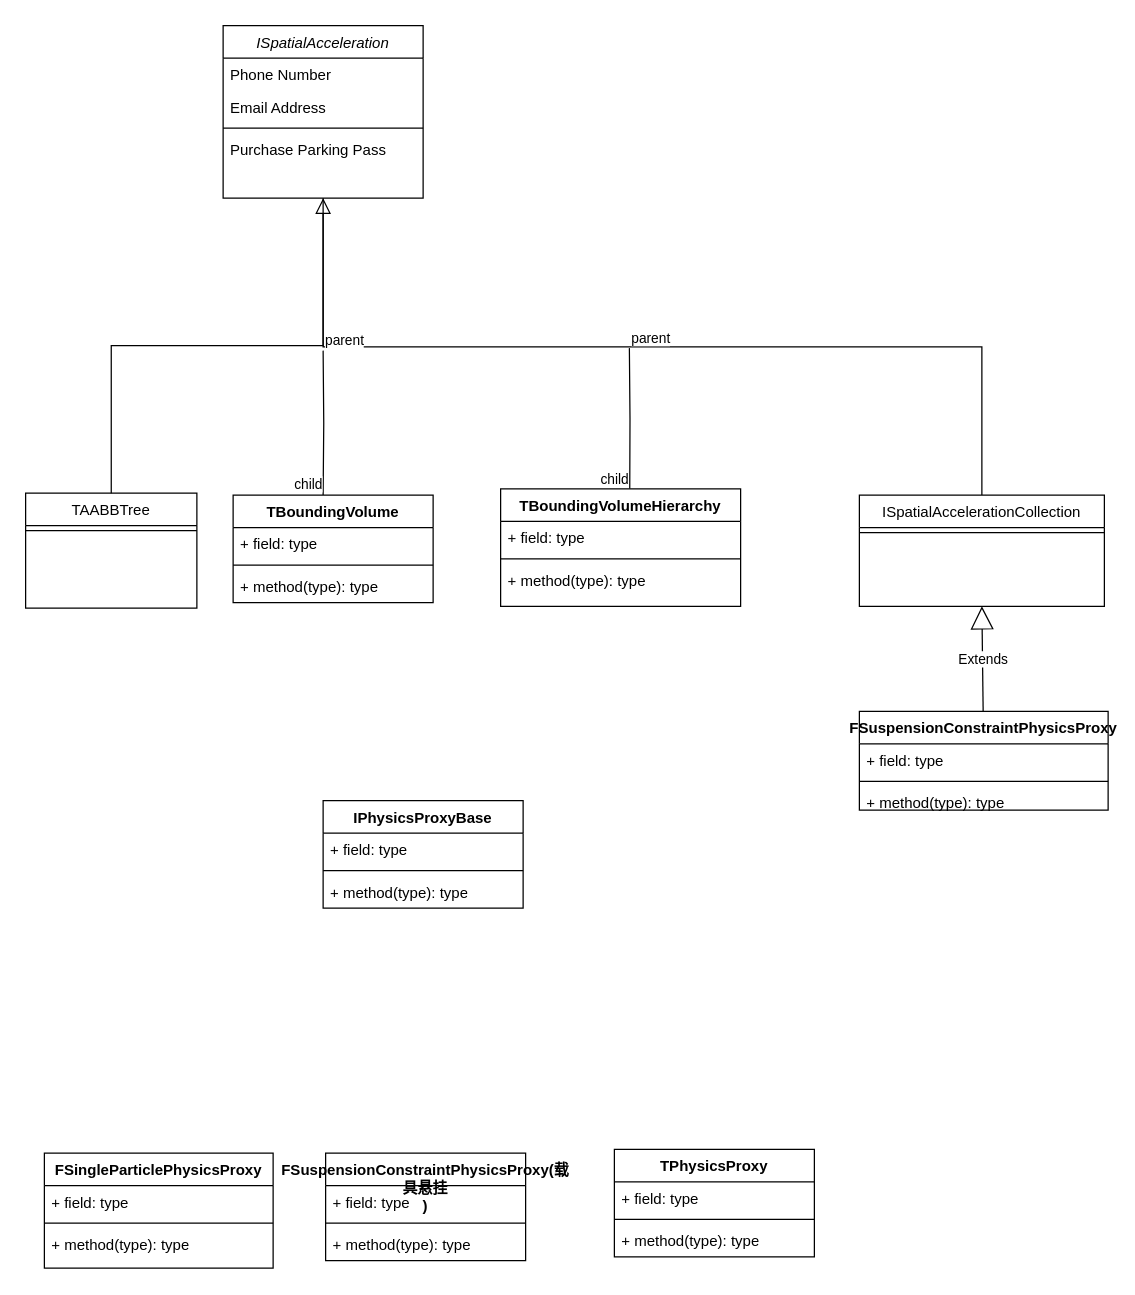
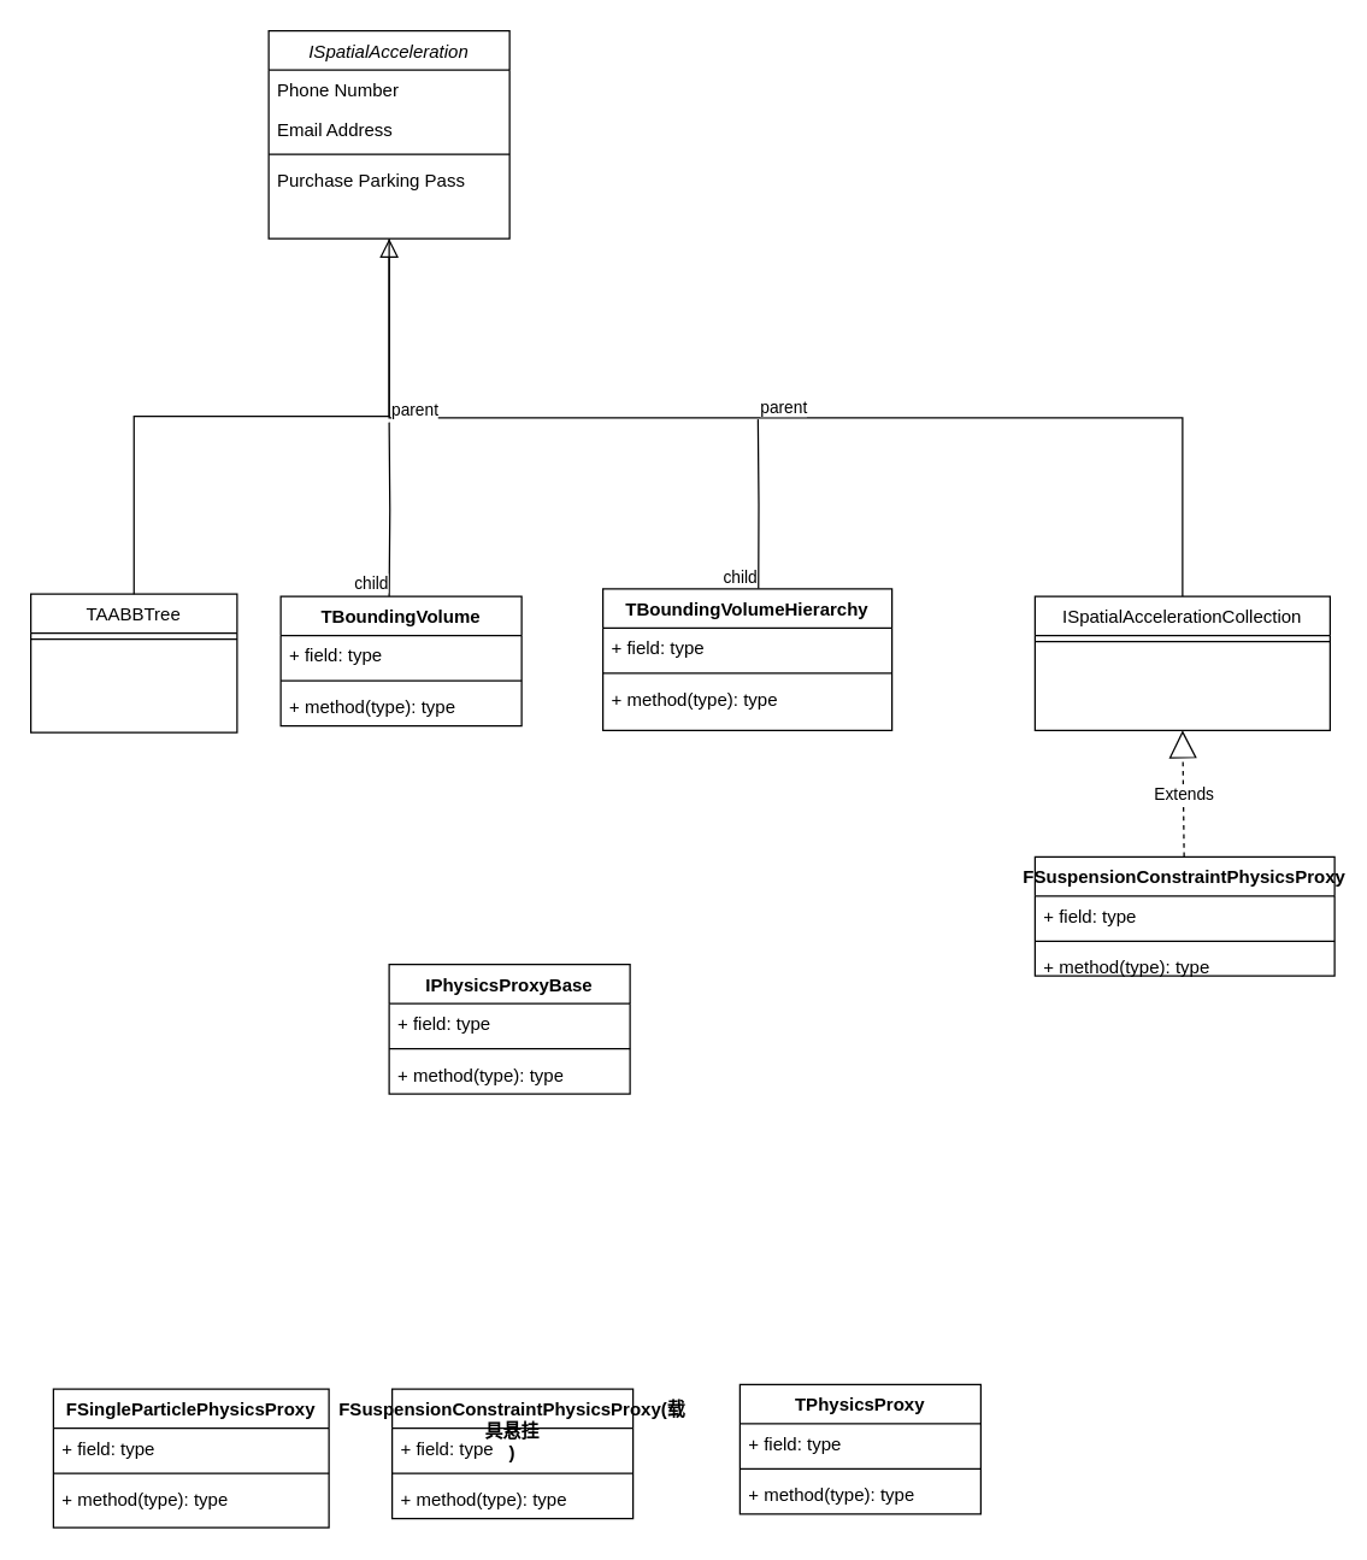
  <mxCell id="0" />
  <mxCell id="1" parent="0" />
  <mxCell id="2" value="ISpatialAcceleration" style="swimlane;fontStyle=2;align=center;verticalAlign=top;childLayout=stackLayout;horizontal=1;startSize=26;horizontalStack=0;resizeParent=1;resizeLast=0;collapsible=1;marginBottom=0;rounded=0;shadow=0;strokeWidth=1;" parent="1" vertex="1"><mxGeometry x="178" y="20" width="160" height="138" as="geometry"><mxRectangle x="230" y="140" width="160" height="26" as="alternateBounds" /></mxGeometry></mxCell>
  <mxCell id="3" value="Phone Number" style="text;align=left;verticalAlign=top;spacingLeft=4;spacingRight=4;overflow=hidden;rotatable=0;points=[[0,0.5],[1,0.5]];portConstraint=eastwest;rounded=0;shadow=0;html=0;" parent="2" vertex="1"><mxGeometry y="26" width="160" height="26" as="geometry" /></mxCell>
  <mxCell id="4" value="Email Address" style="text;align=left;verticalAlign=top;spacingLeft=4;spacingRight=4;overflow=hidden;rotatable=0;points=[[0,0.5],[1,0.5]];portConstraint=eastwest;rounded=0;shadow=0;html=0;" parent="2" vertex="1"><mxGeometry y="52" width="160" height="26" as="geometry" /></mxCell>
  <mxCell id="5" value="" style="line;html=1;strokeWidth=1;align=left;verticalAlign=middle;spacingTop=-1;spacingLeft=3;spacingRight=3;rotatable=0;labelPosition=right;points=[];portConstraint=eastwest;" parent="2" vertex="1"><mxGeometry y="78" width="160" height="8" as="geometry" /></mxCell>
  <mxCell id="6" value="Purchase Parking Pass" style="text;align=left;verticalAlign=top;spacingLeft=4;spacingRight=4;overflow=hidden;rotatable=0;points=[[0,0.5],[1,0.5]];portConstraint=eastwest;" parent="2" vertex="1"><mxGeometry y="86" width="160" height="26" as="geometry" /></mxCell>
  <mxCell id="7" value="TAABBTree" style="swimlane;fontStyle=0;align=center;verticalAlign=top;childLayout=stackLayout;horizontal=1;startSize=26;horizontalStack=0;resizeParent=1;resizeLast=0;collapsible=1;marginBottom=0;rounded=0;shadow=0;strokeWidth=1;" parent="1" vertex="1"><mxGeometry x="20" y="394" width="137" height="92" as="geometry"><mxRectangle x="130" y="380" width="160" height="26" as="alternateBounds" /></mxGeometry></mxCell>
  <mxCell id="8" value="" style="line;html=1;strokeWidth=1;align=left;verticalAlign=middle;spacingTop=-1;spacingLeft=3;spacingRight=3;rotatable=0;labelPosition=right;points=[];portConstraint=eastwest;" parent="7" vertex="1"><mxGeometry y="26" width="137" height="8" as="geometry" /></mxCell>
  <mxCell id="9" value="" style="endArrow=none;endSize=10;endFill=0;shadow=0;strokeWidth=1;rounded=0;edgeStyle=elbowEdgeStyle;elbow=vertical;" parent="1" source="7" target="2" edge="1"><mxGeometry width="160" relative="1" as="geometry"><mxPoint x="288" y="193" as="sourcePoint" /><mxPoint x="288" y="193" as="targetPoint" /></mxGeometry></mxCell>
  <mxCell id="10" value="ISpatialAccelerationCollection" style="swimlane;fontStyle=0;align=center;verticalAlign=top;childLayout=stackLayout;horizontal=1;startSize=26;horizontalStack=0;resizeParent=1;resizeLast=0;collapsible=1;marginBottom=0;rounded=0;shadow=0;strokeWidth=1;" parent="1" vertex="1"><mxGeometry x="687" y="395.5" width="196" height="89" as="geometry"><mxRectangle x="340" y="380" width="170" height="26" as="alternateBounds" /></mxGeometry></mxCell>
  <mxCell id="11" value="" style="line;html=1;strokeWidth=1;align=left;verticalAlign=middle;spacingTop=-1;spacingLeft=3;spacingRight=3;rotatable=0;labelPosition=right;points=[];portConstraint=eastwest;" parent="10" vertex="1"><mxGeometry y="26" width="196" height="8" as="geometry" /></mxCell>
  <mxCell id="12" value="" style="endArrow=block;endSize=10;endFill=0;shadow=0;strokeWidth=1;rounded=0;edgeStyle=elbowEdgeStyle;elbow=vertical;" parent="1" source="10" target="2" edge="1"><mxGeometry width="160" relative="1" as="geometry"><mxPoint x="298" y="363" as="sourcePoint" /><mxPoint x="398" y="261" as="targetPoint" /></mxGeometry></mxCell>
- <mxCell id="13" value="Extends" style="endArrow=block;endSize=16;endFill=0;html=1;rounded=0;entryX=0.5;entryY=1;entryDx=0;entryDy=0;" parent="1" source="14" target="10" edge="1"><mxGeometry width="160" relative="1" as="geometry"><mxPoint x="787" y="600.5" as="sourcePoint" /><mxPoint x="814" y="600.5" as="targetPoint" /></mxGeometry></mxCell>
+ <mxCell id="13" value="Extends" style="endArrow=block;endSize=16;endFill=0;html=1;rounded=0;entryX=0.5;entryY=1;entryDx=0;entryDy=0;dashed=1;" parent="1" source="14" target="10" edge="1"><mxGeometry width="160" relative="1" as="geometry"><mxPoint x="787" y="600.5" as="sourcePoint" /><mxPoint x="814" y="600.5" as="targetPoint" /></mxGeometry></mxCell>
  <mxCell id="14" value="FSuspensionConstraintPhysicsProxy" style="swimlane;fontStyle=1;align=center;verticalAlign=top;childLayout=stackLayout;horizontal=1;startSize=26;horizontalStack=0;resizeParent=1;resizeParentMax=0;resizeLast=0;collapsible=1;marginBottom=0;" parent="1" vertex="1"><mxGeometry x="687" y="568.5" width="199" height="79" as="geometry" /></mxCell>
  <mxCell id="15" value="+ field: type" style="text;strokeColor=none;fillColor=none;align=left;verticalAlign=top;spacingLeft=4;spacingRight=4;overflow=hidden;rotatable=0;points=[[0,0.5],[1,0.5]];portConstraint=eastwest;" parent="14" vertex="1"><mxGeometry y="26" width="199" height="26" as="geometry" /></mxCell>
  <mxCell id="16" value="" style="line;strokeWidth=1;fillColor=none;align=left;verticalAlign=middle;spacingTop=-1;spacingLeft=3;spacingRight=3;rotatable=0;labelPosition=right;points=[];portConstraint=eastwest;strokeColor=inherit;" parent="14" vertex="1"><mxGeometry y="52" width="199" height="8" as="geometry" /></mxCell>
  <mxCell id="17" value="+ method(type): type" style="text;strokeColor=none;fillColor=none;align=left;verticalAlign=top;spacingLeft=4;spacingRight=4;overflow=hidden;rotatable=0;points=[[0,0.5],[1,0.5]];portConstraint=eastwest;" parent="14" vertex="1"><mxGeometry y="60" width="199" height="19" as="geometry" /></mxCell>
  <mxCell id="18" value="TBoundingVolume" style="swimlane;fontStyle=1;align=center;verticalAlign=top;childLayout=stackLayout;horizontal=1;startSize=26;horizontalStack=0;resizeParent=1;resizeParentMax=0;resizeLast=0;collapsible=1;marginBottom=0;" parent="1" vertex="1"><mxGeometry x="186" y="395.5" width="160" height="86" as="geometry" /></mxCell>
  <mxCell id="19" value="+ field: type" style="text;strokeColor=none;fillColor=none;align=left;verticalAlign=top;spacingLeft=4;spacingRight=4;overflow=hidden;rotatable=0;points=[[0,0.5],[1,0.5]];portConstraint=eastwest;" parent="18" vertex="1"><mxGeometry y="26" width="160" height="26" as="geometry" /></mxCell>
  <mxCell id="20" value="" style="line;strokeWidth=1;fillColor=none;align=left;verticalAlign=middle;spacingTop=-1;spacingLeft=3;spacingRight=3;rotatable=0;labelPosition=right;points=[];portConstraint=eastwest;strokeColor=inherit;" parent="18" vertex="1"><mxGeometry y="52" width="160" height="8" as="geometry" /></mxCell>
  <mxCell id="21" value="+ method(type): type" style="text;strokeColor=none;fillColor=none;align=left;verticalAlign=top;spacingLeft=4;spacingRight=4;overflow=hidden;rotatable=0;points=[[0,0.5],[1,0.5]];portConstraint=eastwest;" parent="18" vertex="1"><mxGeometry y="60" width="160" height="26" as="geometry" /></mxCell>
  <mxCell id="22" value="" style="endArrow=none;html=1;edgeStyle=orthogonalEdgeStyle;rounded=0;strokeColor=default;entryX=0.45;entryY=0;entryDx=0;entryDy=0;entryPerimeter=0;" parent="1" target="18" edge="1"><mxGeometry relative="1" as="geometry"><mxPoint x="258" y="280" as="sourcePoint" /><mxPoint x="361" y="319" as="targetPoint" /></mxGeometry></mxCell>
  <mxCell id="23" value="parent" style="edgeLabel;resizable=0;html=1;align=left;verticalAlign=bottom;" parent="22" connectable="0" vertex="1"><mxGeometry x="-1" relative="1" as="geometry" /></mxCell>
  <mxCell id="24" value="child" style="edgeLabel;resizable=0;html=1;align=right;verticalAlign=bottom;" parent="22" connectable="0" vertex="1"><mxGeometry x="1" relative="1" as="geometry" /></mxCell>
  <mxCell id="25" value="" style="endArrow=none;html=1;edgeStyle=orthogonalEdgeStyle;rounded=0;strokeColor=default;entryX=0.538;entryY=0;entryDx=0;entryDy=0;entryPerimeter=0;" parent="1" target="28" edge="1"><mxGeometry relative="1" as="geometry"><mxPoint x="503" y="278" as="sourcePoint" /><mxPoint x="503" y="394" as="targetPoint" /></mxGeometry></mxCell>
  <mxCell id="26" value="parent" style="edgeLabel;resizable=0;html=1;align=left;verticalAlign=bottom;" parent="25" connectable="0" vertex="1"><mxGeometry x="-1" relative="1" as="geometry" /></mxCell>
  <mxCell id="27" value="child" style="edgeLabel;resizable=0;html=1;align=right;verticalAlign=bottom;" parent="25" connectable="0" vertex="1"><mxGeometry x="1" relative="1" as="geometry" /></mxCell>
  <mxCell id="28" value="TBoundingVolumeHierarchy" style="swimlane;fontStyle=1;align=center;verticalAlign=top;childLayout=stackLayout;horizontal=1;startSize=26;horizontalStack=0;resizeParent=1;resizeParentMax=0;resizeLast=0;collapsible=1;marginBottom=0;" parent="1" vertex="1"><mxGeometry x="400" y="390.5" width="192" height="94" as="geometry" /></mxCell>
  <mxCell id="29" value="+ field: type" style="text;strokeColor=none;fillColor=none;align=left;verticalAlign=top;spacingLeft=4;spacingRight=4;overflow=hidden;rotatable=0;points=[[0,0.5],[1,0.5]];portConstraint=eastwest;" parent="28" vertex="1"><mxGeometry y="26" width="192" height="26" as="geometry" /></mxCell>
  <mxCell id="30" value="" style="line;strokeWidth=1;fillColor=none;align=left;verticalAlign=middle;spacingTop=-1;spacingLeft=3;spacingRight=3;rotatable=0;labelPosition=right;points=[];portConstraint=eastwest;strokeColor=inherit;" parent="28" vertex="1"><mxGeometry y="52" width="192" height="8" as="geometry" /></mxCell>
  <mxCell id="31" value="+ method(type): type" style="text;strokeColor=none;fillColor=none;align=left;verticalAlign=top;spacingLeft=4;spacingRight=4;overflow=hidden;rotatable=0;points=[[0,0.5],[1,0.5]];portConstraint=eastwest;" parent="28" vertex="1"><mxGeometry y="60" width="192" height="34" as="geometry" /></mxCell>
  <mxCell id="32" value="IPhysicsProxyBase" style="swimlane;fontStyle=1;align=center;verticalAlign=top;childLayout=stackLayout;horizontal=1;startSize=26;horizontalStack=0;resizeParent=1;resizeParentMax=0;resizeLast=0;collapsible=1;marginBottom=0;whiteSpace=wrap;html=1;" vertex="1" parent="1"><mxGeometry x="258" y="640" width="160" height="86" as="geometry" /></mxCell>
  <mxCell id="33" value="+ field: type" style="text;strokeColor=none;fillColor=none;align=left;verticalAlign=top;spacingLeft=4;spacingRight=4;overflow=hidden;rotatable=0;points=[[0,0.5],[1,0.5]];portConstraint=eastwest;whiteSpace=wrap;html=1;" vertex="1" parent="32"><mxGeometry y="26" width="160" height="26" as="geometry" /></mxCell>
  <mxCell id="34" value="" style="line;strokeWidth=1;fillColor=none;align=left;verticalAlign=middle;spacingTop=-1;spacingLeft=3;spacingRight=3;rotatable=0;labelPosition=right;points=[];portConstraint=eastwest;strokeColor=inherit;" vertex="1" parent="32"><mxGeometry y="52" width="160" height="8" as="geometry" /></mxCell>
  <mxCell id="35" value="+ method(type): type" style="text;strokeColor=none;fillColor=none;align=left;verticalAlign=top;spacingLeft=4;spacingRight=4;overflow=hidden;rotatable=0;points=[[0,0.5],[1,0.5]];portConstraint=eastwest;whiteSpace=wrap;html=1;" vertex="1" parent="32"><mxGeometry y="60" width="160" height="26" as="geometry" /></mxCell>
  <mxCell id="36" value="FSingleParticlePhysicsProxy" style="swimlane;fontStyle=1;align=center;verticalAlign=top;childLayout=stackLayout;horizontal=1;startSize=26;horizontalStack=0;resizeParent=1;resizeParentMax=0;resizeLast=0;collapsible=1;marginBottom=0;whiteSpace=wrap;html=1;" vertex="1" parent="1"><mxGeometry x="35" y="922" width="183" height="92" as="geometry" /></mxCell>
  <mxCell id="37" value="+ field: type" style="text;strokeColor=none;fillColor=none;align=left;verticalAlign=top;spacingLeft=4;spacingRight=4;overflow=hidden;rotatable=0;points=[[0,0.5],[1,0.5]];portConstraint=eastwest;whiteSpace=wrap;html=1;" vertex="1" parent="36"><mxGeometry y="26" width="183" height="26" as="geometry" /></mxCell>
  <mxCell id="38" value="" style="line;strokeWidth=1;fillColor=none;align=left;verticalAlign=middle;spacingTop=-1;spacingLeft=3;spacingRight=3;rotatable=0;labelPosition=right;points=[];portConstraint=eastwest;strokeColor=inherit;" vertex="1" parent="36"><mxGeometry y="52" width="183" height="8" as="geometry" /></mxCell>
  <mxCell id="39" value="+ method(type): type" style="text;strokeColor=none;fillColor=none;align=left;verticalAlign=top;spacingLeft=4;spacingRight=4;overflow=hidden;rotatable=0;points=[[0,0.5],[1,0.5]];portConstraint=eastwest;whiteSpace=wrap;html=1;" vertex="1" parent="36"><mxGeometry y="60" width="183" height="32" as="geometry" /></mxCell>
  <mxCell id="40" value="FSuspensionConstraintPhysicsProxy(载具悬挂&lt;br&gt;)" style="swimlane;fontStyle=1;align=center;verticalAlign=top;childLayout=stackLayout;horizontal=1;startSize=26;horizontalStack=0;resizeParent=1;resizeParentMax=0;resizeLast=0;collapsible=1;marginBottom=0;whiteSpace=wrap;html=1;" vertex="1" parent="1"><mxGeometry x="260" y="922" width="160" height="86" as="geometry" /></mxCell>
  <mxCell id="41" value="+ field: type" style="text;strokeColor=none;fillColor=none;align=left;verticalAlign=top;spacingLeft=4;spacingRight=4;overflow=hidden;rotatable=0;points=[[0,0.5],[1,0.5]];portConstraint=eastwest;whiteSpace=wrap;html=1;" vertex="1" parent="40"><mxGeometry y="26" width="160" height="26" as="geometry" /></mxCell>
  <mxCell id="42" value="" style="line;strokeWidth=1;fillColor=none;align=left;verticalAlign=middle;spacingTop=-1;spacingLeft=3;spacingRight=3;rotatable=0;labelPosition=right;points=[];portConstraint=eastwest;strokeColor=inherit;" vertex="1" parent="40"><mxGeometry y="52" width="160" height="8" as="geometry" /></mxCell>
  <mxCell id="43" value="+ method(type): type" style="text;strokeColor=none;fillColor=none;align=left;verticalAlign=top;spacingLeft=4;spacingRight=4;overflow=hidden;rotatable=0;points=[[0,0.5],[1,0.5]];portConstraint=eastwest;whiteSpace=wrap;html=1;" vertex="1" parent="40"><mxGeometry y="60" width="160" height="26" as="geometry" /></mxCell>
  <mxCell id="44" value="TPhysicsProxy" style="swimlane;fontStyle=1;align=center;verticalAlign=top;childLayout=stackLayout;horizontal=1;startSize=26;horizontalStack=0;resizeParent=1;resizeParentMax=0;resizeLast=0;collapsible=1;marginBottom=0;whiteSpace=wrap;html=1;" vertex="1" parent="1"><mxGeometry x="491" y="919" width="160" height="86" as="geometry" /></mxCell>
  <mxCell id="45" value="+ field: type" style="text;strokeColor=none;fillColor=none;align=left;verticalAlign=top;spacingLeft=4;spacingRight=4;overflow=hidden;rotatable=0;points=[[0,0.5],[1,0.5]];portConstraint=eastwest;whiteSpace=wrap;html=1;" vertex="1" parent="44"><mxGeometry y="26" width="160" height="26" as="geometry" /></mxCell>
  <mxCell id="46" value="" style="line;strokeWidth=1;fillColor=none;align=left;verticalAlign=middle;spacingTop=-1;spacingLeft=3;spacingRight=3;rotatable=0;labelPosition=right;points=[];portConstraint=eastwest;strokeColor=inherit;" vertex="1" parent="44"><mxGeometry y="52" width="160" height="8" as="geometry" /></mxCell>
  <mxCell id="47" value="+ method(type): type" style="text;strokeColor=none;fillColor=none;align=left;verticalAlign=top;spacingLeft=4;spacingRight=4;overflow=hidden;rotatable=0;points=[[0,0.5],[1,0.5]];portConstraint=eastwest;whiteSpace=wrap;html=1;" vertex="1" parent="44"><mxGeometry y="60" width="160" height="26" as="geometry" /></mxCell>
